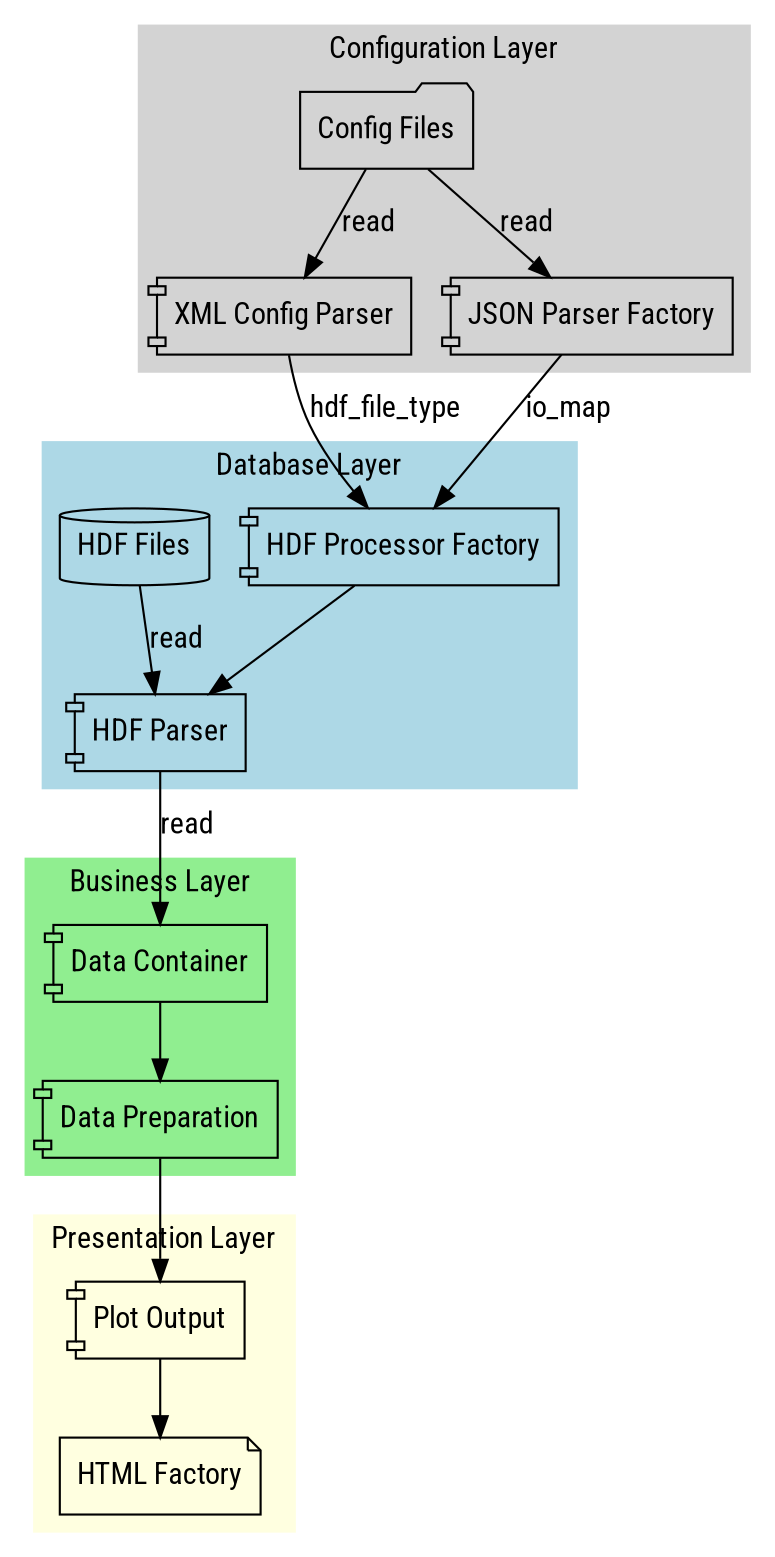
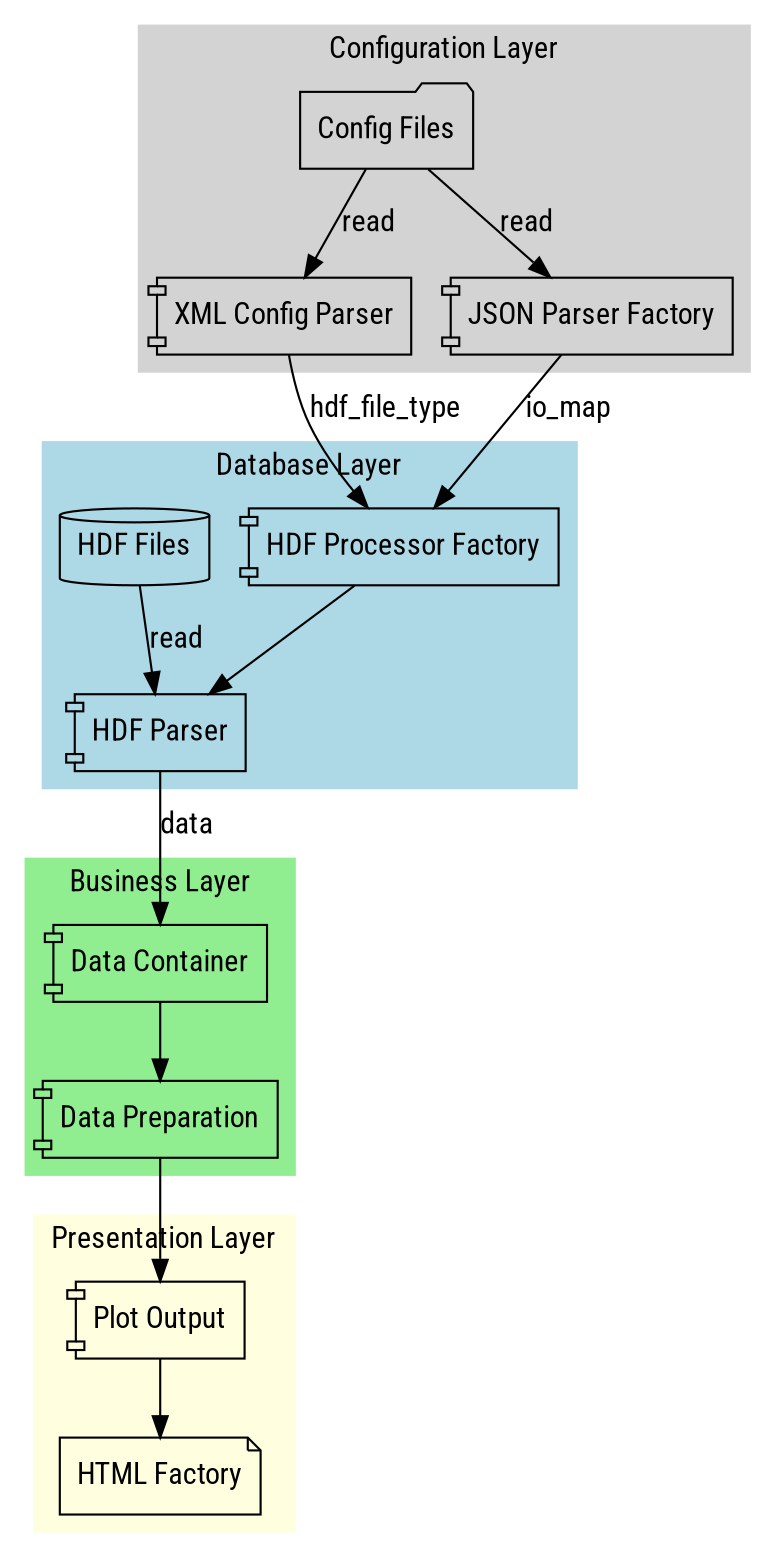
  digraph {
    fontname="Roboto Condensed"
    rankdir=TB
    node [fontname="Roboto Condensed" shape=component]
    edge [fontname="Roboto Condensed"]
    n1 [label="XML Config Parser"]
    n2 [label="JSON Parser Factory"]
    n3 [label="Config Files" shape=folder]
    n4 [label="HDF Processor Factory"]
    n5 [label="HDF Parser"]
    n6 [label="HDF Files" shape=cylinder]
    n7 [label="Data Container"]
    n8 [label="Data Preparation"]
    n9 [label="Plot Output"]
    n10 [label="HTML Factory" shape=note]
    subgraph cluster_1 {
      color=lightgrey
      label="Configuration Layer"
      style=filled
      n1
      n2
      n3
    }
    subgraph cluster_2 {
      color=lightblue
      label="Database Layer"
      style=filled
      n4
      n5
      n6
    }
    subgraph cluster_3 {
      color=lightgreen
      label="Business Layer"
      style=filled
      n7
      n8
    }
    subgraph cluster_4 {
      color=lightyellow
      label="Presentation Layer"
      style=filled
      n9
      n10
    }
    n1 -> n4 [label=hdf_file_type]
    n2 -> n4 [label=io_map]
    n3 -> n1 [label=read]
    n3 -> n2 [label=read]
    n4 -> n5
-   n5 -> n7 [label=read]
+   n5 -> n7 [label=data]
    n6 -> n5 [label=read]
    n7 -> n8
    n8 -> n9
    n9 -> n10
  }
